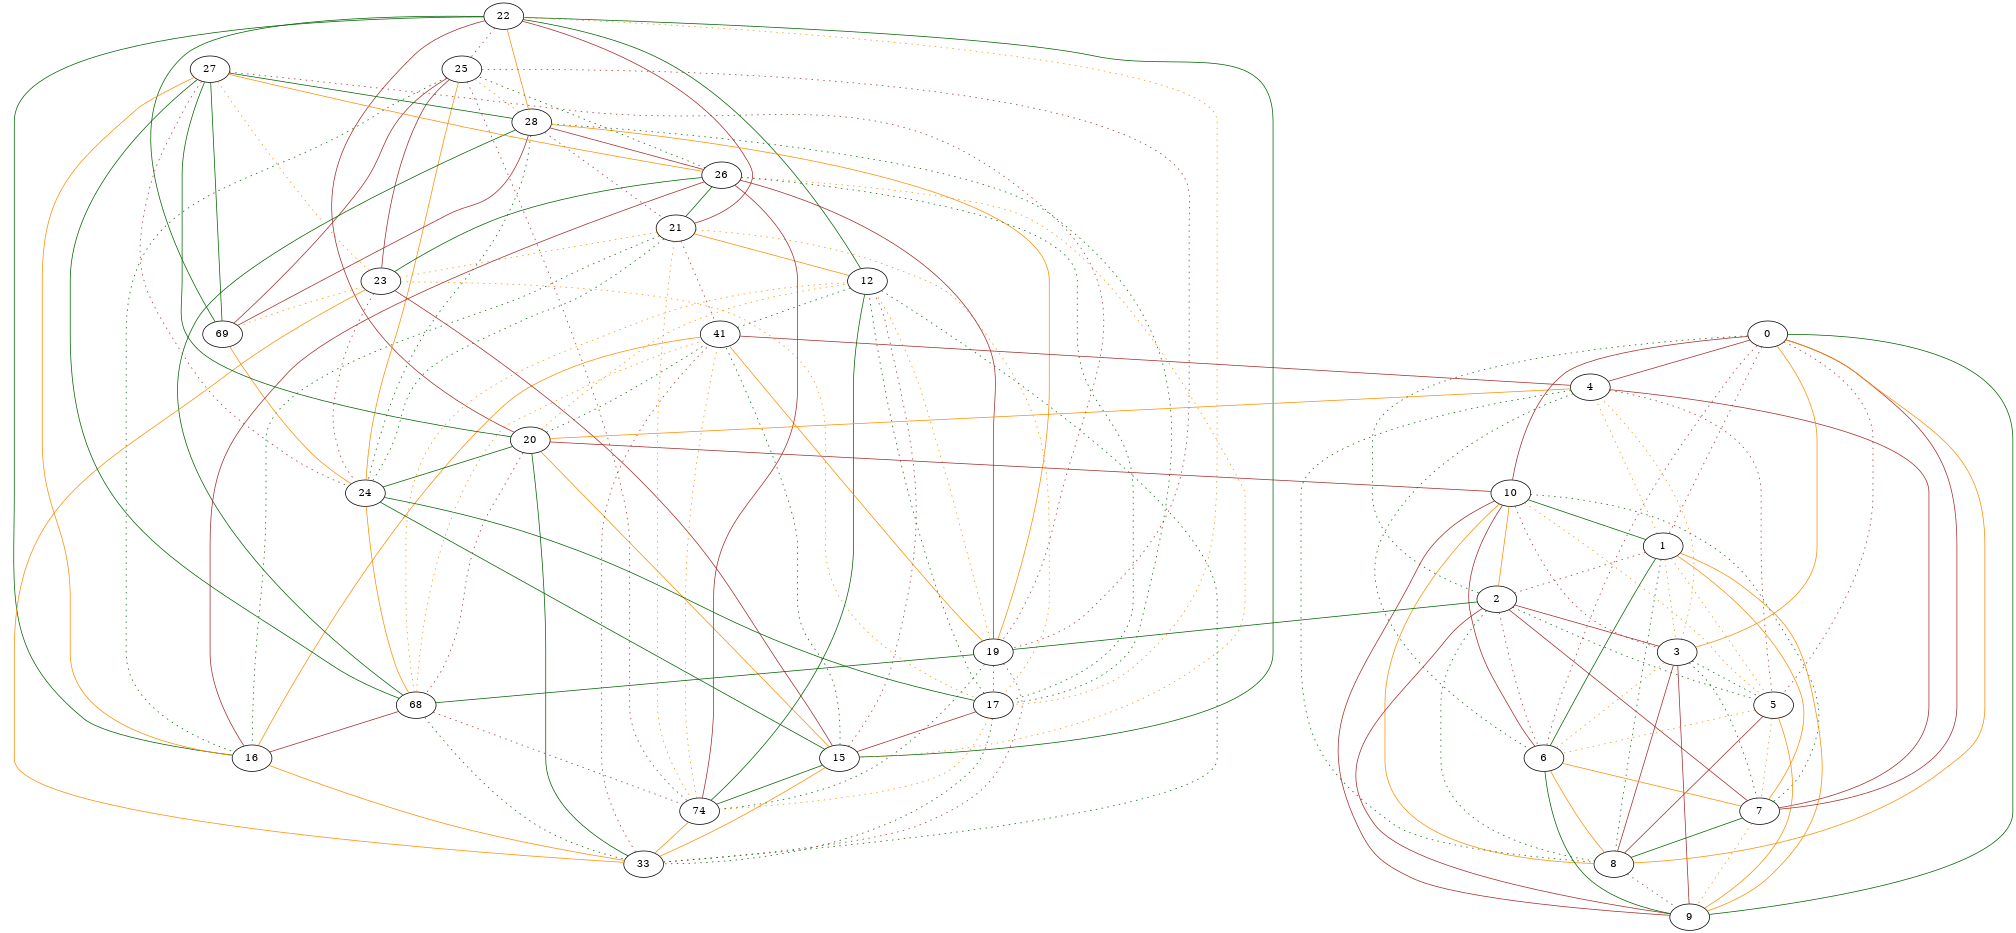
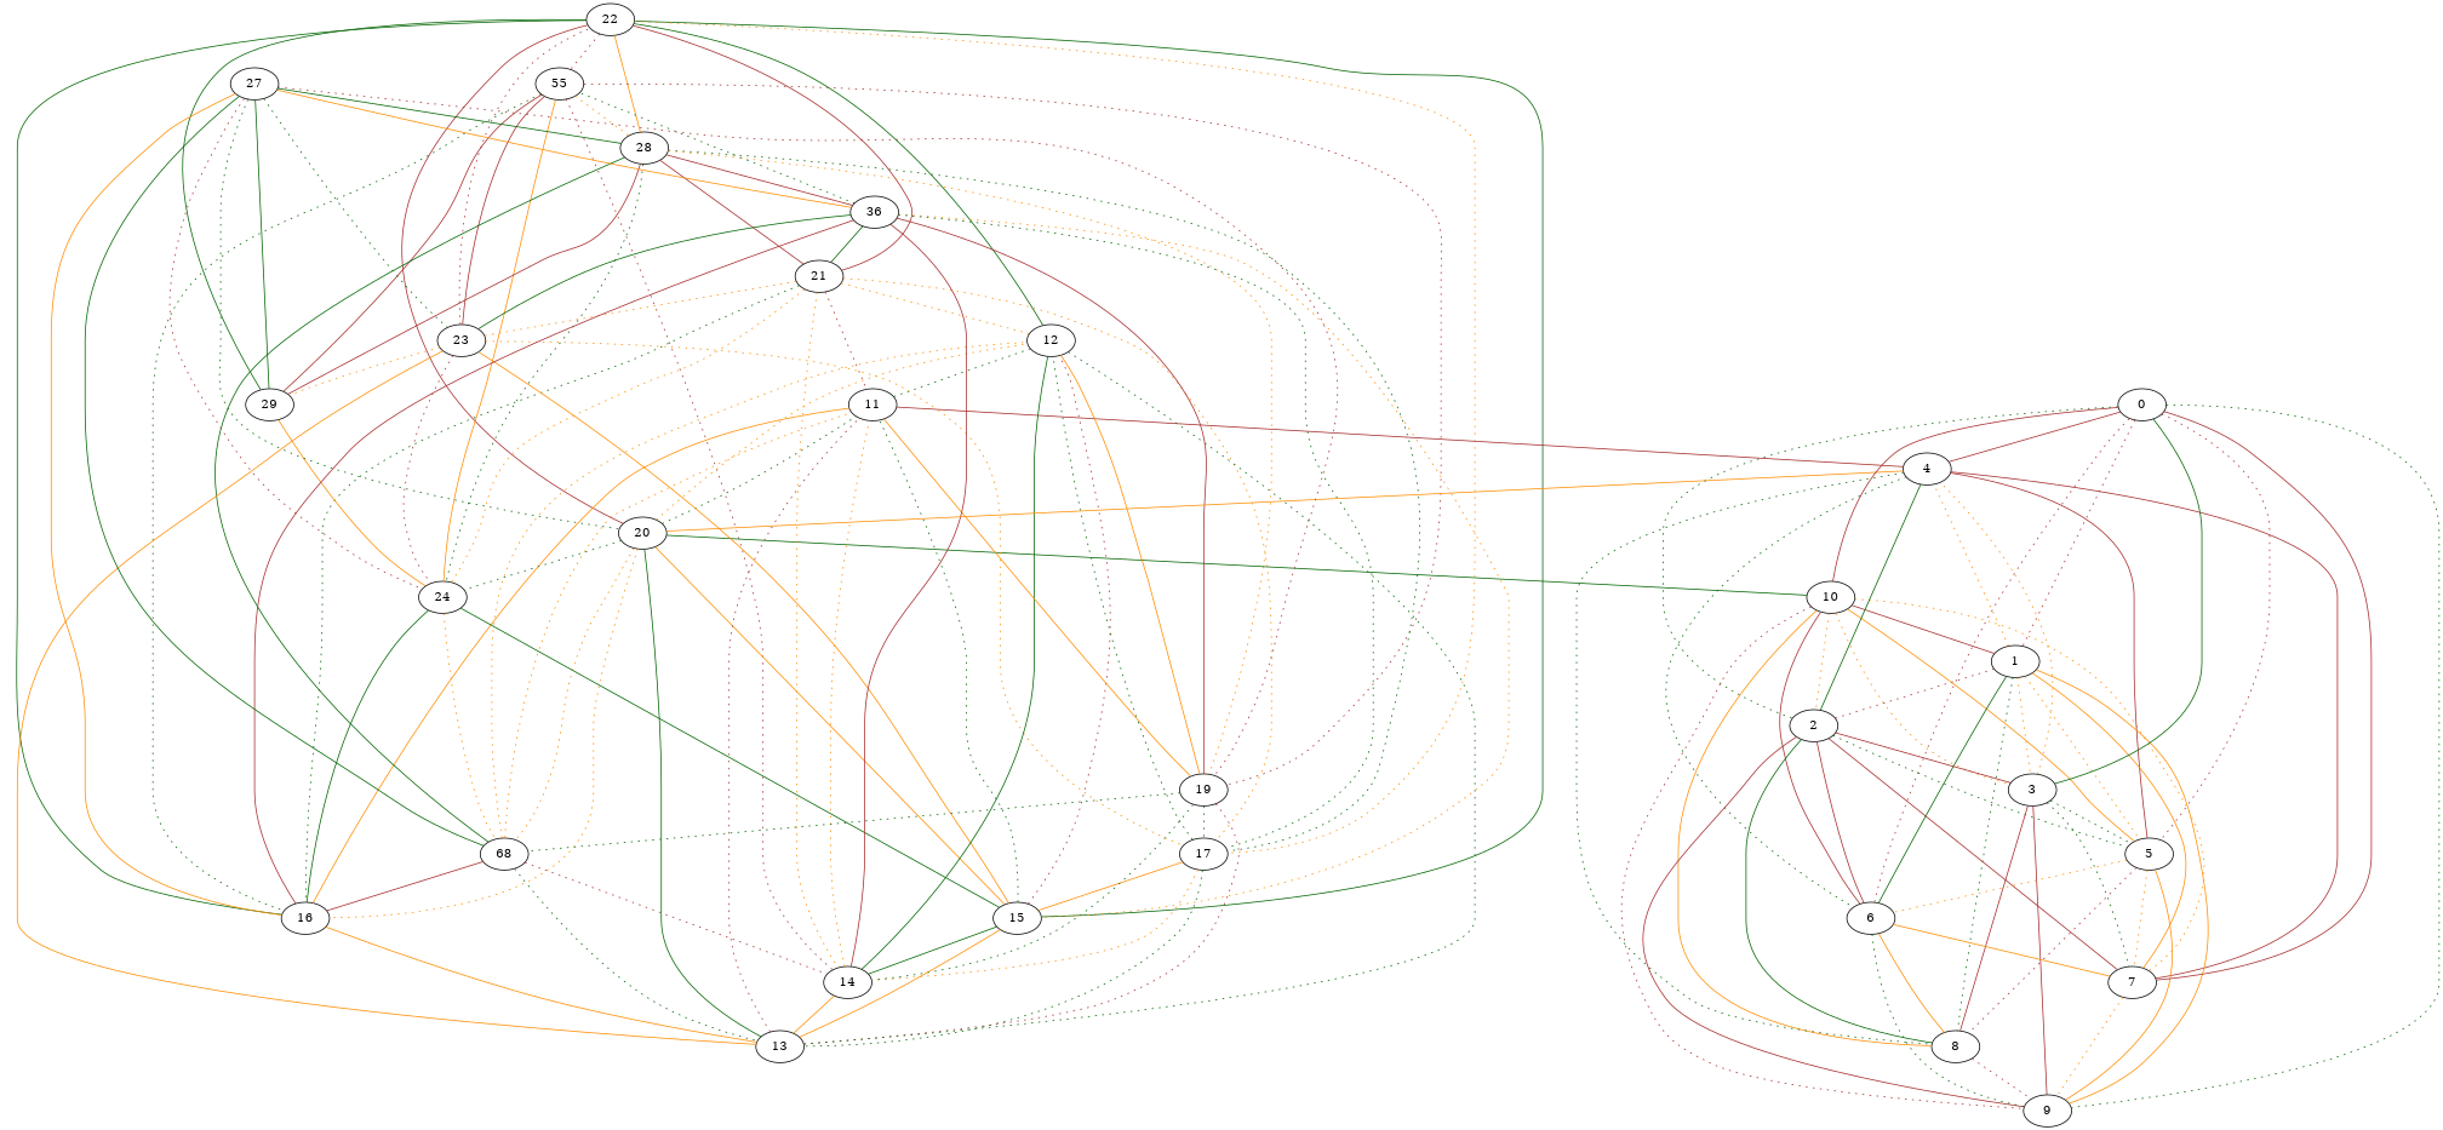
  graph {
    edge [color=darkorange style=dotted]
    22
    12
-   25
+   25 [label=55]
    15
    16
    17
    28
    20
    21
-   11 [label=41]
+   11
    23
    24
-   29 [label=69]
-   14 [label=74]
+   29
+   14
    19
-   13 [label=33]
+   13
    n17 [label=68]
-   26
+   26 [label=36]
    10
    4
    1
    2
    3
    5
    6
    7
    8
    9
    27
    0
    22 -- 12 [color=darkgreen style=solid]
    22 -- 25 [color=brown]
    22 -- 15 [color=darkgreen style=solid]
    22 -- 16 [color=darkgreen style=solid]
    22 -- 17
    22 -- 28 [style=solid]
    22 -- 20 [color=brown style=solid]
    22 -- 21 [color=brown style=solid]
    12 -- 11 [color=darkgreen]
    25 -- 16 [color=darkgreen]
    25 -- 28
    25 -- 23 [color=brown style=solid]
    25 -- 24 [style=solid]
    25 -- 29 [color=brown style=solid]
    25 -- 14 [color=brown]
    25 -- 19 [color=brown]
    15 -- 12 [color=brown]
    15 -- 11 [color=darkgreen]
    15 -- 14 [color=darkgreen style=solid]
    15 -- 13 [style=solid]
    16 -- 11 [style=solid]
    16 -- 13 [style=solid]
    17 -- 12 [color=darkgreen]
-   17 -- 15 [color=brown style=solid]
+   17 -- 15 [style=solid]
    17 -- 14
    17 -- 13 [color=darkgreen]
    28 -- 17 [color=darkgreen]
-   28 -- 21 [color=brown]
+   28 -- 21 [color=brown style=solid]
    28 -- 24 [color=darkgreen]
-   28 -- 19 [style=solid]
+   28 -- 19
    28 -- n17 [color=darkgreen style=solid]
    28 -- 26 [color=brown style=solid]
    20 -- 12
    20 -- 15 [style=solid]
+   20 -- 16
    20 -- 11 [color=darkgreen]
-   20 -- 24 [color=darkgreen style=solid]
+   20 -- 24 [color=darkgreen]
    20 -- 13 [color=darkgreen style=solid]
-   20 -- n17 [color=brown]
-   20 -- 10 [color=brown style=solid]
-   21 -- 12 [style=solid]
+   20 -- n17
+   20 -- 10 [color=darkgreen style=solid]
+   21 -- 12
    21 -- 16 [color=darkgreen]
    21 -- 17
    21 -- 11 [color=brown]
    21 -- 23
-   21 -- 24 [color=darkgreen]
+   21 -- 24
    21 -- 14
    11 -- 4 [color=brown style=solid]
-   23 -- 15 [color=brown style=solid]
+   23 -- 22 [color=brown]
+   23 -- 15 [style=solid]
    23 -- 17
    23 -- 24 [color=brown]
    23 -- 29
    23 -- 13 [style=solid]
    24 -- 15 [color=darkgreen style=solid]
-   24 -- 17 [color=darkgreen style=solid]
-   24 -- n17 [style=solid]
+   24 -- 16 [color=darkgreen style=solid]
+   24 -- n17
    29 -- 22 [color=darkgreen style=solid]
    29 -- 28 [color=brown style=solid]
    29 -- 24 [style=solid]
    14 -- 12 [color=darkgreen style=solid]
    14 -- 11
    14 -- 13 [style=solid]
-   19 -- 12
+   19 -- 12 [style=solid]
    19 -- 17 [color=darkgreen]
    19 -- 11 [style=solid]
    19 -- 14 [color=darkgreen]
    19 -- 13 [color=brown]
-   19 -- n17 [color=darkgreen style=solid]
+   19 -- n17 [color=darkgreen]
    13 -- 12 [color=darkgreen]
    13 -- 11 [color=brown]
    n17 -- 12
    n17 -- 16 [color=brown style=solid]
    n17 -- 11
    n17 -- 14 [color=brown]
    n17 -- 13 [color=darkgreen]
    26 -- 25 [color=darkgreen]
    26 -- 15
    26 -- 16 [color=brown style=solid]
    26 -- 17 [color=darkgreen]
    26 -- 21 [color=darkgreen style=solid]
    26 -- 23 [color=darkgreen style=solid]
    26 -- 14 [color=brown style=solid]
    26 -- 19 [color=brown style=solid]
-   10 -- 1 [color=darkgreen style=solid]
-   10 -- 2 [style=solid]
-   10 -- 3 [color=brown]
-   10 -- 5
+   10 -- 1 [color=brown style=solid]
+   10 -- 2
+   10 -- 3
+   10 -- 5 [style=solid]
    10 -- 6 [color=brown style=solid]
-   10 -- 7 [color=darkgreen]
+   10 -- 7
    10 -- 8 [style=solid]
-   10 -- 9 [color=brown style=solid]
+   10 -- 9 [color=brown]
    4 -- 20 [style=solid]
-   4 -- 5 [color=brown]
+   4 -- 5 [color=brown style=solid]
    4 -- 6 [color=darkgreen]
    4 -- 7 [color=brown style=solid]
    4 -- 8 [color=darkgreen]
    1 -- 4
    1 -- 2 [color=brown]
    1 -- 3
    1 -- 5
    1 -- 6 [color=darkgreen style=solid]
    1 -- 7 [style=solid]
    1 -- 8 [color=darkgreen]
    1 -- 9 [style=solid]
-   2 -- 19 [color=darkgreen style=solid]
+   2 -- 4 [color=darkgreen style=solid]
    2 -- 3 [color=brown style=solid]
    2 -- 5 [color=darkgreen]
-   2 -- 6 [color=brown]
+   2 -- 6 [color=brown style=solid]
    2 -- 7 [color=brown style=solid]
-   2 -- 8 [color=darkgreen]
+   2 -- 8 [color=darkgreen style=solid]
    2 -- 9 [color=brown style=solid]
    3 -- 4
    3 -- 5 [color=darkgreen]
-   3 -- 6
    3 -- 7 [color=darkgreen]
    3 -- 8 [color=brown style=solid]
    3 -- 9 [color=brown style=solid]
    5 -- 6
    5 -- 7
-   5 -- 8 [color=brown style=solid]
+   5 -- 8 [color=brown]
    5 -- 9 [style=solid]
    6 -- 7 [style=solid]
    6 -- 8 [style=solid]
-   6 -- 9 [color=darkgreen style=solid]
-   7 -- 8 [color=darkgreen style=solid]
+   6 -- 9 [color=darkgreen]
    7 -- 9
    8 -- 9 [color=brown]
    27 -- 16 [style=solid]
    27 -- 28 [color=darkgreen style=solid]
-   27 -- 20 [color=darkgreen style=solid]
-   27 -- 23
+   27 -- 20 [color=darkgreen]
+   27 -- 23 [color=darkgreen]
    27 -- 24 [color=brown]
    27 -- 29 [color=darkgreen style=solid]
    27 -- 19 [color=brown]
    27 -- n17 [color=darkgreen style=solid]
    27 -- 26 [style=solid]
    0 -- 10 [color=brown style=solid]
    0 -- 4 [color=brown style=solid]
    0 -- 1 [color=brown]
    0 -- 2 [color=darkgreen]
-   0 -- 3 [style=solid]
+   0 -- 3 [color=darkgreen style=solid]
    0 -- 5 [color=brown]
    0 -- 6 [color=brown]
    0 -- 7 [color=brown style=solid]
-   0 -- 8 [style=solid]
-   0 -- 9 [color=darkgreen style=solid]
+   0 -- 9 [color=darkgreen]
  }
